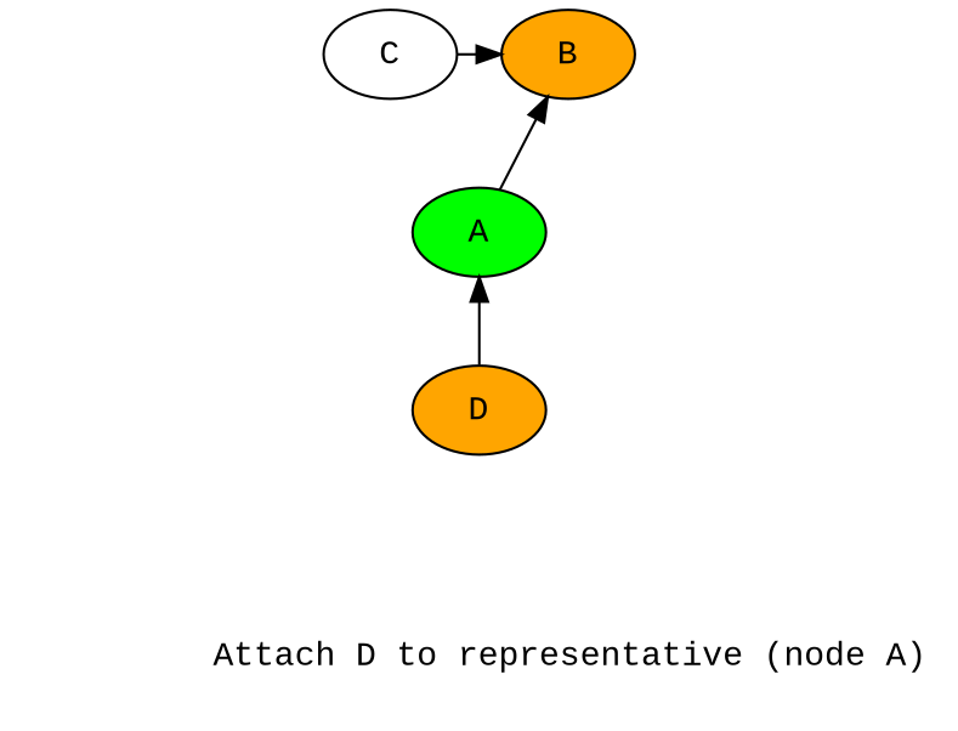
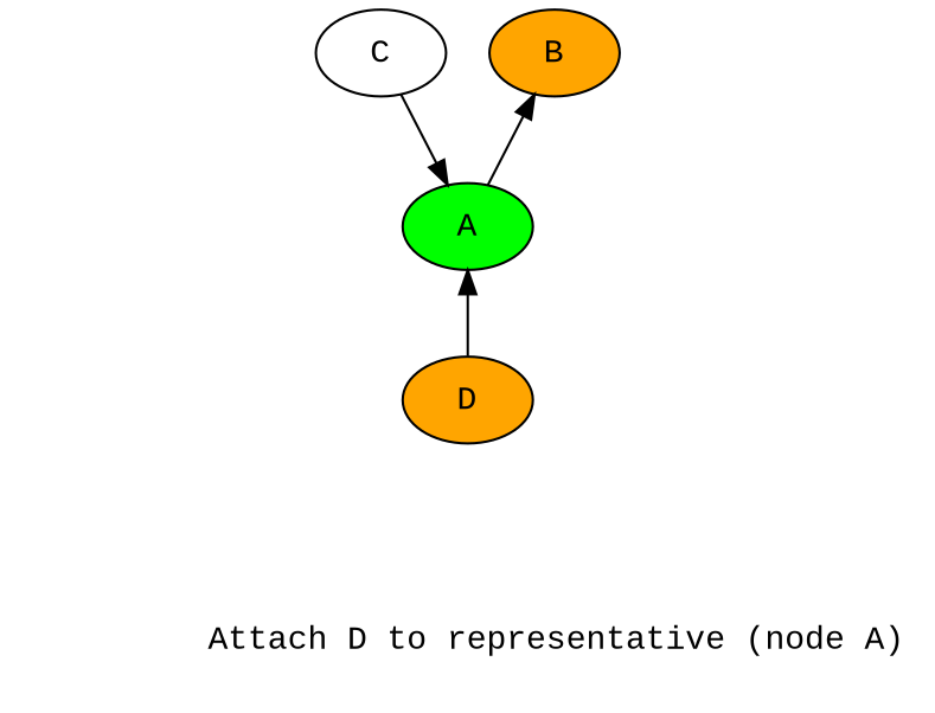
  digraph {
    fontname="Liberation Mono"
    label="\n  	 Attach D to representative (node A)\n  	"
    rankdir=BT
    node [fillcolor=orange fontname="Liberation Mono" style=filled]
    edge [fontname="Liberation Mono"]
    D
    A [fillcolor=green]
    B
    C [fillcolor="" style=""]
    subgraph sub_1 {
      subgraph sub_2 {
        rank=same
        D
      }
      subgraph sub_3 {
        rank=same
        A
      }
      subgraph sub_4 {
        rank=same
        B
        C
      }
    }
    D -> A
    A -> B
-   C -> B
+   C -> A
  }
